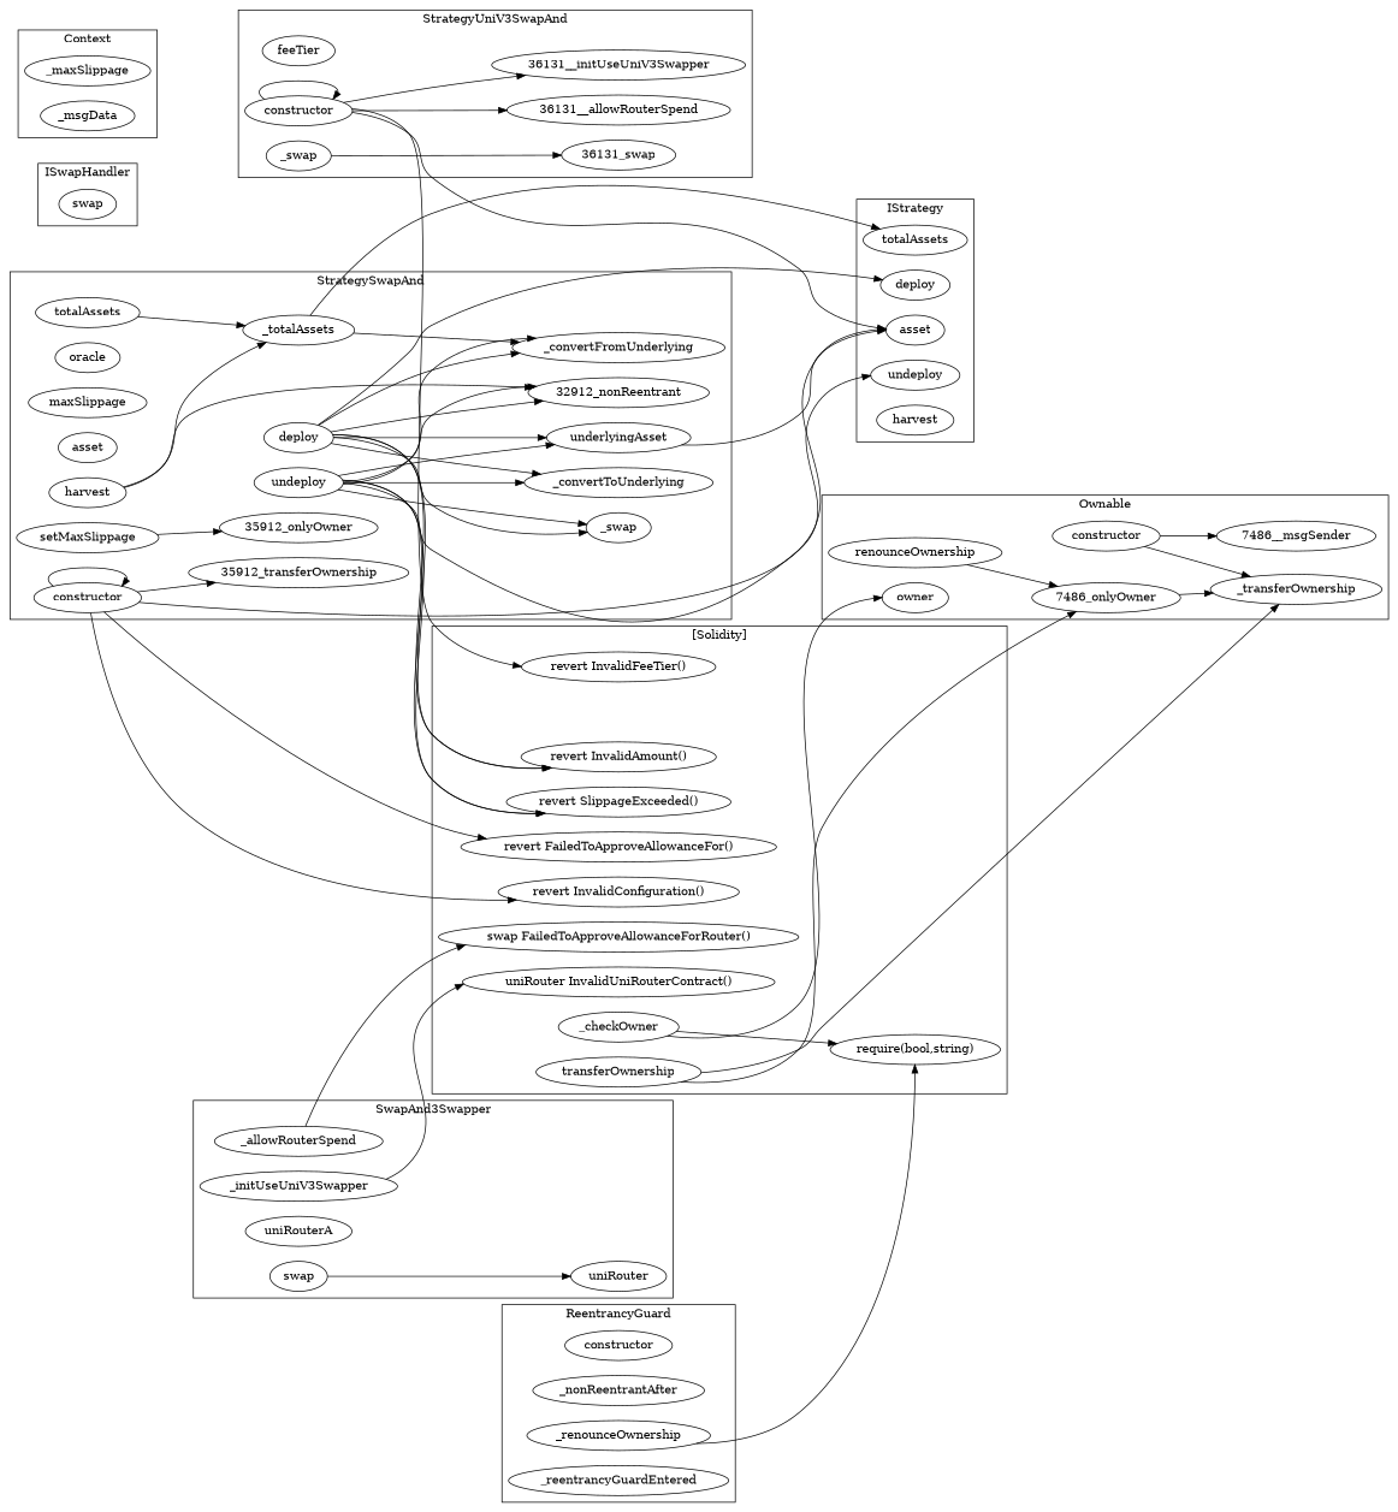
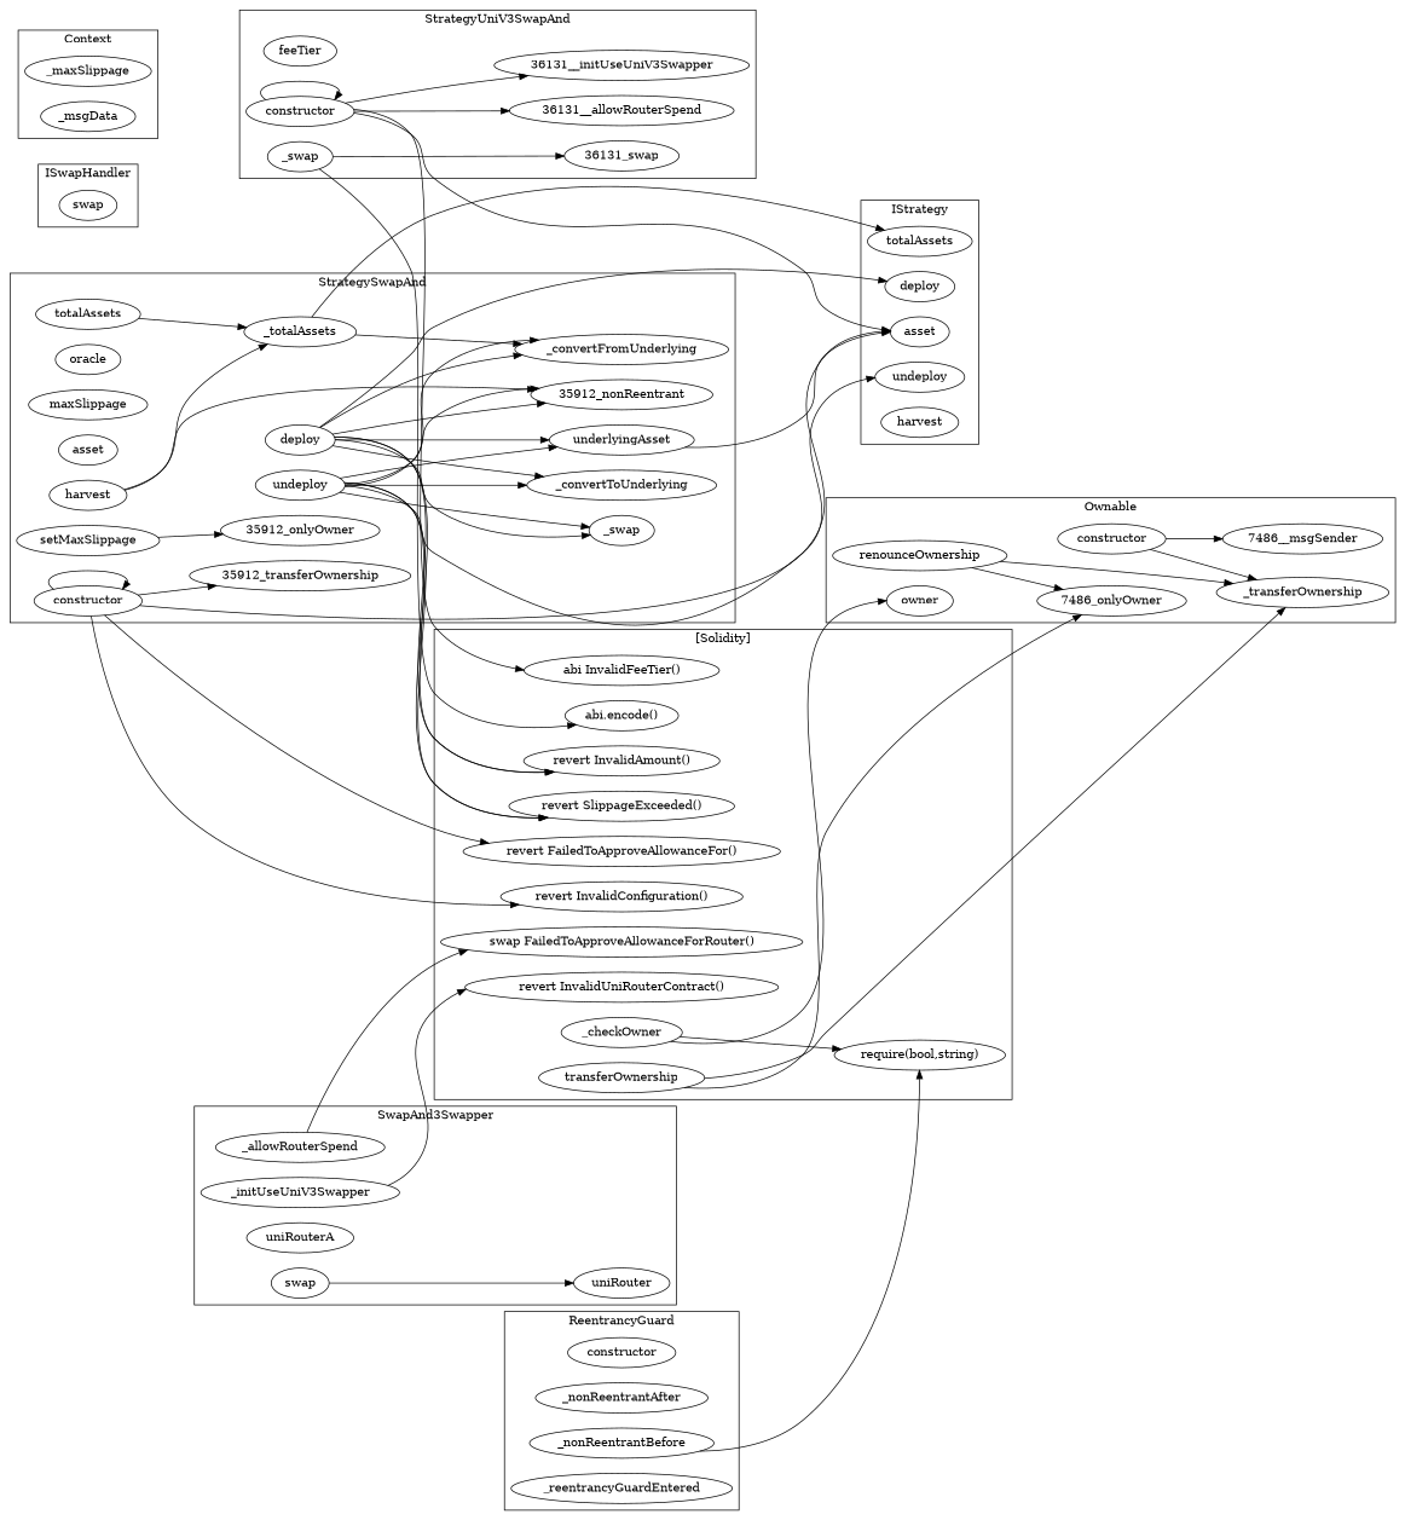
  strict digraph {
    rankdir=LR
    n1 [label=feeTier]
    n2 [label=constructor]
    "36131__allowRouterSpend"
    "36131__initUseUniV3Swapper"
    n5 [label=_swap]
    "36131_swap"
    n7 [label=deploy]
    n8 [label=totalAssets]
    n9 [label=asset]
    n10 [label=undeploy]
    n11 [label=harvest]
    n12 [label=harvest]
    n13 [label=_totalAssets]
-   "35912_nonReentrant" [label="32912_nonReentrant"]
+   "35912_nonReentrant"
    n15 [label=deploy]
    n16 [label=_convertFromUnderlying]
    n17 [label=_swap]
    n18 [label=_convertToUnderlying]
    n19 [label=underlyingAsset]
    n20 [label=undeploy]
    n21 [label=oracle]
    n22 [label=maxSlippage]
    n23 [label=asset]
    n24 [label=constructor]
    "35912_transferOwnership"
    n26 [label=totalAssets]
    n27 [label=setMaxSlippage]
    "35912_onlyOwner"
    n29 [label=constructor]
    n30 [label=_nonReentrantAfter]
-   n31 [label=_renounceOwnership]
+   n31 [label=_nonReentrantBefore]
    n32 [label=_reentrancyGuardEntered]
    n33 [label=_allowRouterSpend]
    n34 [label=swap]
    n35 [label=uniRouter]
    n36 [label=uniRouterA]
    n37 [label=_initUseUniV3Swapper]
    n38 [label=swap]
-   "revert InvalidFeeTier()"
+   "revert InvalidFeeTier()" [label="abi InvalidFeeTier()"]
+   "abi.encode()"
    "revert InvalidAmount()"
    "revert SlippageExceeded()"
    "revert FailedToApproveAllowanceFor()"
    "revert InvalidConfiguration()"
    "require(bool,string)"
    n46 [label="swap FailedToApproveAllowanceForRouter()"]
-   "revert InvalidUniRouterContract()" [label="uniRouter InvalidUniRouterContract()"]
+   "revert InvalidUniRouterContract()"
    n48 [label=_checkOwner]
    n49 [label=transferOwnership]
    n50 [label=_maxSlippage]
    n51 [label=_msgData]
    n52 [label=constructor]
    n53 [label=_transferOwnership]
    "7486__msgSender"
    n55 [label=renounceOwnership]
    "7486_onlyOwner"
    n57 [label=owner]
    subgraph cluster_1 {
      label=StrategyUniV3SwapAnd
      n1
      n2
      "36131__allowRouterSpend"
      "36131__initUseUniV3Swapper"
      n5
      "36131_swap"
    }
    subgraph cluster_2 {
      label=IStrategy
      n7
      n8
      n9
      n10
      n11
    }
    subgraph cluster_3 {
      label=StrategySwapAnd
      n12
      n13
      "35912_nonReentrant"
      n15
      n16
      n17
      n18
      n19
      n20
      n21
      n22
      n23
      n24
      "35912_transferOwnership"
      n26
      n27
      "35912_onlyOwner"
    }
    subgraph cluster_4 {
      label=ReentrancyGuard
      n29
      n30
      n31
      n32
    }
    subgraph cluster_5 {
      label=SwapAnd3Swapper
      n33
      n34
      n35
      n36
      n37
    }
    subgraph cluster_6 {
      label=ISwapHandler
      n38
    }
    subgraph cluster_7 {
      label="[Solidity]"
      "revert InvalidFeeTier()"
+     "abi.encode()"
      "revert InvalidAmount()"
      "revert SlippageExceeded()"
      "revert FailedToApproveAllowanceFor()"
      "revert InvalidConfiguration()"
      "require(bool,string)"
      n46
      "revert InvalidUniRouterContract()"
      n48
      n49
    }
    subgraph cluster_8 {
      label=Context
      n50
      n51
    }
    subgraph cluster_9 {
      label=Ownable
      n52
      n53
      "7486__msgSender"
      n55
      "7486_onlyOwner"
      n57
    }
    n2 -> n2
    n2 -> "36131__allowRouterSpend"
    n2 -> "36131__initUseUniV3Swapper"
    n2 -> n9
    n2 -> "revert InvalidFeeTier()"
    n5 -> "36131_swap"
+   n5 -> "abi.encode()"
    n12 -> n13
    n12 -> "35912_nonReentrant"
    n13 -> n8
    n13 -> n16
    n15 -> n7
    n15 -> "35912_nonReentrant"
    n15 -> n16
    n15 -> n17
    n15 -> n18
    n15 -> n19
    n15 -> "revert InvalidAmount()"
    n15 -> "revert SlippageExceeded()"
    n19 -> n9
    n20 -> n10
    n20 -> "35912_nonReentrant"
    n20 -> n16
    n20 -> n17
    n20 -> n18
    n20 -> n19
    n20 -> "revert InvalidAmount()"
    n20 -> "revert SlippageExceeded()"
    n24 -> n9
    n24 -> n24
    n24 -> "35912_transferOwnership"
    n24 -> "revert FailedToApproveAllowanceFor()"
    n24 -> "revert InvalidConfiguration()"
    n26 -> n13
    n27 -> "35912_onlyOwner"
    n31 -> "require(bool,string)"
    n33 -> n46
    n34 -> n35
    n37 -> "revert InvalidUniRouterContract()"
    n48 -> "require(bool,string)"
    n48 -> n57
    n49 -> n53
    n49 -> "7486_onlyOwner"
    n52 -> n53
    n52 -> "7486__msgSender"
-   "7486_onlyOwner" -> n53
+   n55 -> n53
    n55 -> "7486_onlyOwner"
  }
